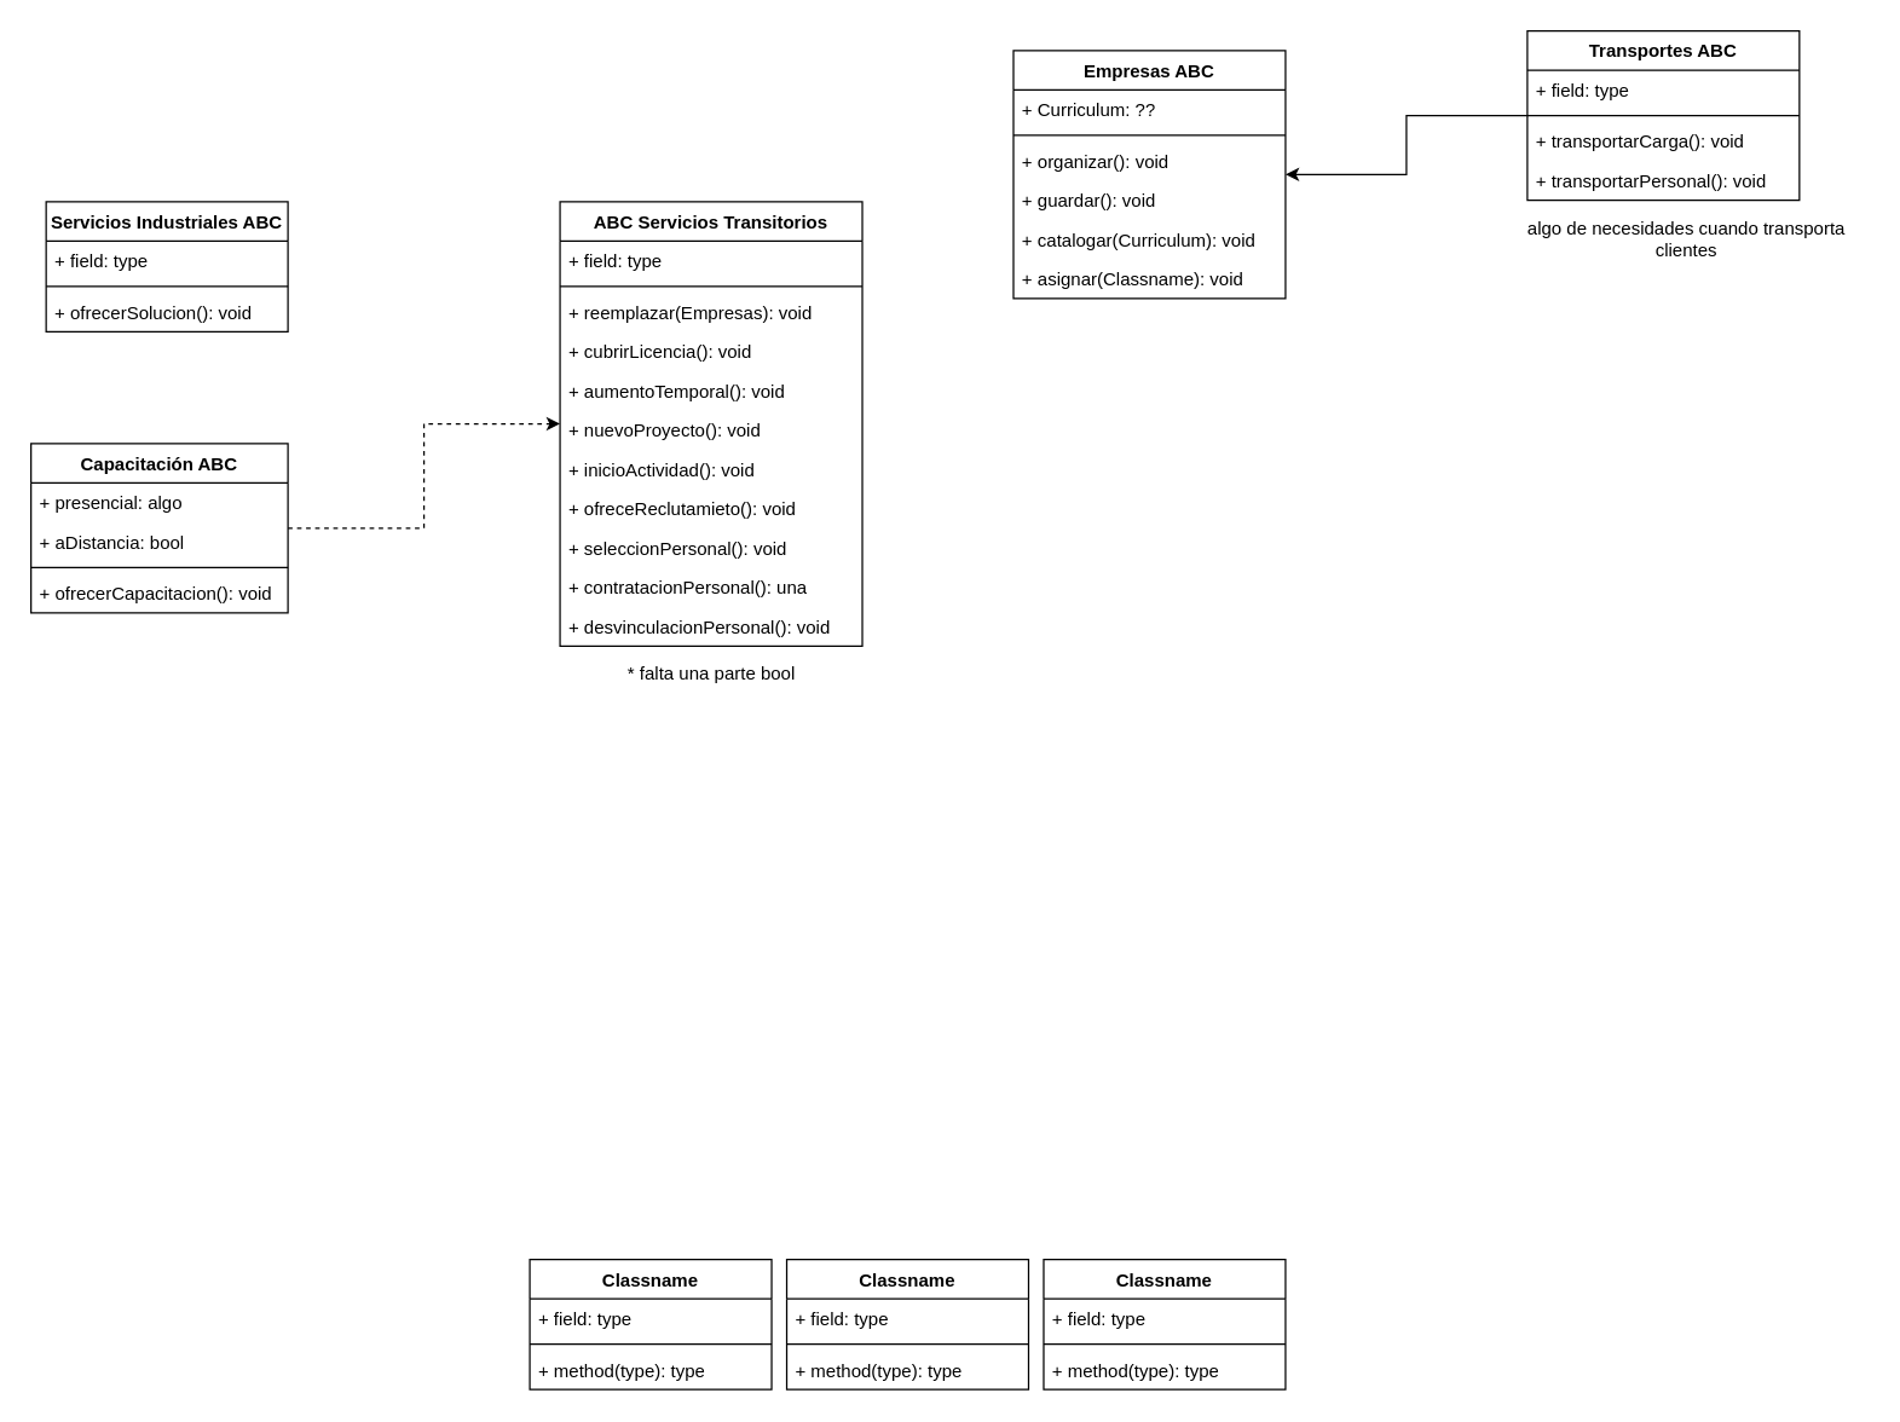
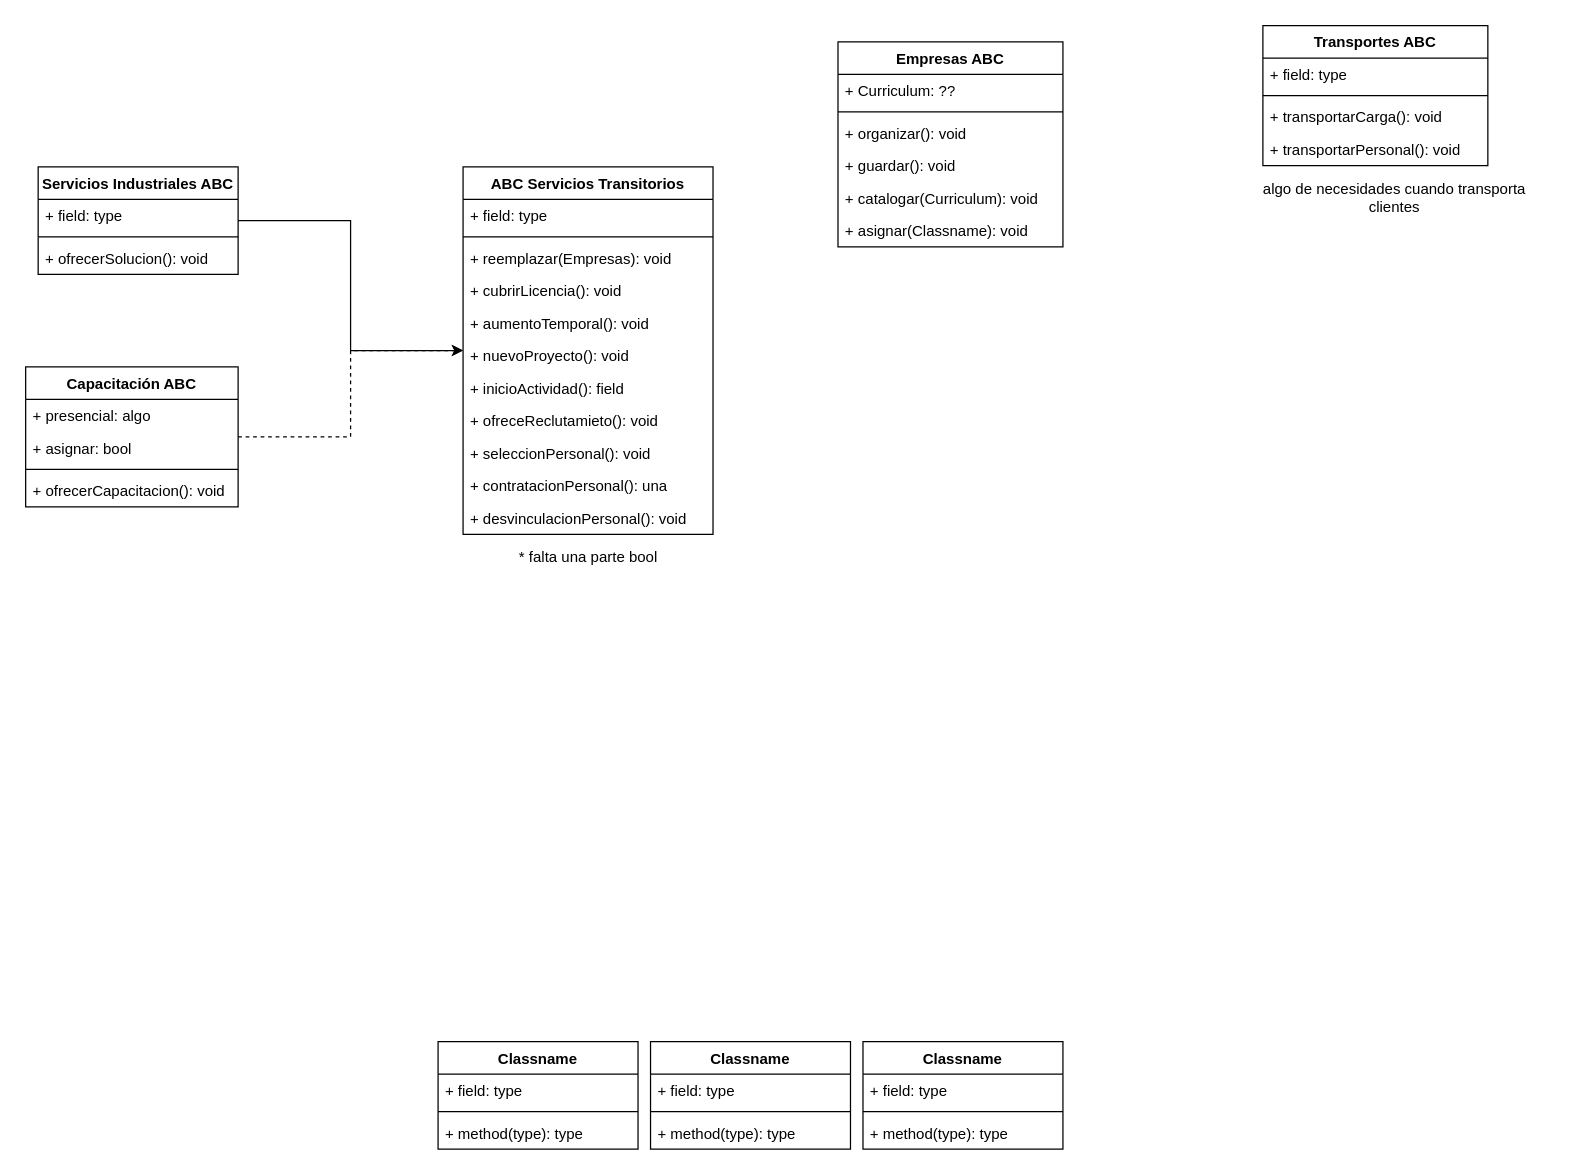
  <mxCell id="0" />
  <mxCell id="1" parent="0" />
- <mxCell id="2" style="edgeStyle=orthogonalEdgeStyle;rounded=0;orthogonalLoop=1;jettySize=auto;html=1;" edge="1" parent="1" source="3" target="39"><mxGeometry relative="1" as="geometry" /></mxCell>
  <mxCell id="3" value="Transportes ABC" style="swimlane;fontStyle=1;align=center;verticalAlign=top;childLayout=stackLayout;horizontal=1;startSize=26;horizontalStack=0;resizeParent=1;resizeParentMax=0;resizeLast=0;collapsible=1;marginBottom=0;whiteSpace=wrap;html=1;" vertex="1" parent="1"><mxGeometry x="1010" y="20" width="180" height="112" as="geometry" /></mxCell>
  <mxCell id="4" value="+ field: type" style="text;strokeColor=none;fillColor=none;align=left;verticalAlign=top;spacingLeft=4;spacingRight=4;overflow=hidden;rotatable=0;points=[[0,0.5],[1,0.5]];portConstraint=eastwest;whiteSpace=wrap;html=1;" vertex="1" parent="3"><mxGeometry y="26" width="180" height="26" as="geometry" /></mxCell>
  <mxCell id="5" value="" style="line;strokeWidth=1;fillColor=none;align=left;verticalAlign=middle;spacingTop=-1;spacingLeft=3;spacingRight=3;rotatable=0;labelPosition=right;points=[];portConstraint=eastwest;strokeColor=inherit;" vertex="1" parent="3"><mxGeometry y="52" width="180" height="8" as="geometry" /></mxCell>
  <mxCell id="6" value="+ transportarCarga(): void" style="text;strokeColor=none;fillColor=none;align=left;verticalAlign=top;spacingLeft=4;spacingRight=4;overflow=hidden;rotatable=0;points=[[0,0.5],[1,0.5]];portConstraint=eastwest;whiteSpace=wrap;html=1;" vertex="1" parent="3"><mxGeometry y="60" width="180" height="26" as="geometry" /></mxCell>
  <mxCell id="7" value="+ transportarPersonal(): void" style="text;strokeColor=none;fillColor=none;align=left;verticalAlign=top;spacingLeft=4;spacingRight=4;overflow=hidden;rotatable=0;points=[[0,0.5],[1,0.5]];portConstraint=eastwest;whiteSpace=wrap;html=1;" vertex="1" parent="3"><mxGeometry y="86" width="180" height="26" as="geometry" /></mxCell>
  <mxCell id="8" value="ABC Servicios Transitorios" style="swimlane;fontStyle=1;align=center;verticalAlign=top;childLayout=stackLayout;horizontal=1;startSize=26;horizontalStack=0;resizeParent=1;resizeParentMax=0;resizeLast=0;collapsible=1;marginBottom=0;whiteSpace=wrap;html=1;gradientColor=none;" vertex="1" parent="1"><mxGeometry x="370" y="133" width="200" height="294" as="geometry" /></mxCell>
  <mxCell id="9" value="+ field: type" style="text;strokeColor=none;fillColor=none;align=left;verticalAlign=top;spacingLeft=4;spacingRight=4;overflow=hidden;rotatable=0;points=[[0,0.5],[1,0.5]];portConstraint=eastwest;whiteSpace=wrap;html=1;" vertex="1" parent="8"><mxGeometry y="26" width="200" height="26" as="geometry" /></mxCell>
  <mxCell id="10" value="" style="line;strokeWidth=1;fillColor=none;align=left;verticalAlign=middle;spacingTop=-1;spacingLeft=3;spacingRight=3;rotatable=0;labelPosition=right;points=[];portConstraint=eastwest;strokeColor=inherit;" vertex="1" parent="8"><mxGeometry y="52" width="200" height="8" as="geometry" /></mxCell>
  <mxCell id="11" value="+ reemplazar(Empresas): void" style="text;strokeColor=none;fillColor=none;align=left;verticalAlign=top;spacingLeft=4;spacingRight=4;overflow=hidden;rotatable=0;points=[[0,0.5],[1,0.5]];portConstraint=eastwest;whiteSpace=wrap;html=1;" vertex="1" parent="8"><mxGeometry y="60" width="200" height="26" as="geometry" /></mxCell>
  <mxCell id="12" value="&lt;div&gt;+ cubrirLicencia(): void&lt;/div&gt;" style="text;strokeColor=none;fillColor=none;align=left;verticalAlign=top;spacingLeft=4;spacingRight=4;overflow=hidden;rotatable=0;points=[[0,0.5],[1,0.5]];portConstraint=eastwest;whiteSpace=wrap;html=1;" vertex="1" parent="8"><mxGeometry y="86" width="200" height="26" as="geometry" /></mxCell>
  <mxCell id="13" value="+ aumentoTemporal(): void" style="text;strokeColor=none;fillColor=none;align=left;verticalAlign=top;spacingLeft=4;spacingRight=4;overflow=hidden;rotatable=0;points=[[0,0.5],[1,0.5]];portConstraint=eastwest;whiteSpace=wrap;html=1;" vertex="1" parent="8"><mxGeometry y="112" width="200" height="26" as="geometry" /></mxCell>
  <mxCell id="14" value="+ nuevoProyecto(): void" style="text;strokeColor=none;fillColor=none;align=left;verticalAlign=top;spacingLeft=4;spacingRight=4;overflow=hidden;rotatable=0;points=[[0,0.5],[1,0.5]];portConstraint=eastwest;whiteSpace=wrap;html=1;" vertex="1" parent="8"><mxGeometry y="138" width="200" height="26" as="geometry" /></mxCell>
- <mxCell id="15" value="+ inicioActividad(): void" style="text;strokeColor=none;fillColor=none;align=left;verticalAlign=top;spacingLeft=4;spacingRight=4;overflow=hidden;rotatable=0;points=[[0,0.5],[1,0.5]];portConstraint=eastwest;whiteSpace=wrap;html=1;" vertex="1" parent="8"><mxGeometry y="164" width="200" height="26" as="geometry" /></mxCell>
+ <mxCell id="15" value="+ inicioActividad(): field" style="text;strokeColor=none;fillColor=none;align=left;verticalAlign=top;spacingLeft=4;spacingRight=4;overflow=hidden;rotatable=0;points=[[0,0.5],[1,0.5]];portConstraint=eastwest;whiteSpace=wrap;html=1;" vertex="1" parent="8"><mxGeometry y="164" width="200" height="26" as="geometry" /></mxCell>
  <mxCell id="16" value="+ ofreceReclutamieto(): void" style="text;strokeColor=none;fillColor=none;align=left;verticalAlign=top;spacingLeft=4;spacingRight=4;overflow=hidden;rotatable=0;points=[[0,0.5],[1,0.5]];portConstraint=eastwest;whiteSpace=wrap;html=1;" vertex="1" parent="8"><mxGeometry y="190" width="200" height="26" as="geometry" /></mxCell>
  <mxCell id="17" value="+ seleccionPersonal(): void" style="text;strokeColor=none;fillColor=none;align=left;verticalAlign=top;spacingLeft=4;spacingRight=4;overflow=hidden;rotatable=0;points=[[0,0.5],[1,0.5]];portConstraint=eastwest;whiteSpace=wrap;html=1;" vertex="1" parent="8"><mxGeometry y="216" width="200" height="26" as="geometry" /></mxCell>
  <mxCell id="18" value="+ contratacionPersonal(): una" style="text;strokeColor=none;fillColor=none;align=left;verticalAlign=top;spacingLeft=4;spacingRight=4;overflow=hidden;rotatable=0;points=[[0,0.5],[1,0.5]];portConstraint=eastwest;whiteSpace=wrap;html=1;" vertex="1" parent="8"><mxGeometry y="242" width="200" height="26" as="geometry" /></mxCell>
  <mxCell id="19" value="+ desvinculacionPersonal(): void" style="text;strokeColor=none;fillColor=none;align=left;verticalAlign=top;spacingLeft=4;spacingRight=4;overflow=hidden;rotatable=0;points=[[0,0.5],[1,0.5]];portConstraint=eastwest;whiteSpace=wrap;html=1;" vertex="1" parent="8"><mxGeometry y="268" width="200" height="26" as="geometry" /></mxCell>
+ <mxCell id="20" style="edgeStyle=orthogonalEdgeStyle;rounded=0;orthogonalLoop=1;jettySize=auto;html=1;" edge="1" parent="1" source="21" target="8"><mxGeometry relative="1" as="geometry" /></mxCell>
  <mxCell id="21" value="Servicios Industriales ABC" style="swimlane;fontStyle=1;align=center;verticalAlign=top;childLayout=stackLayout;horizontal=1;startSize=26;horizontalStack=0;resizeParent=1;resizeParentMax=0;resizeLast=0;collapsible=1;marginBottom=0;whiteSpace=wrap;html=1;" vertex="1" parent="1"><mxGeometry x="30" y="133" width="160" height="86" as="geometry" /></mxCell>
  <mxCell id="22" value="+ field: type" style="text;strokeColor=none;fillColor=none;align=left;verticalAlign=top;spacingLeft=4;spacingRight=4;overflow=hidden;rotatable=0;points=[[0,0.5],[1,0.5]];portConstraint=eastwest;whiteSpace=wrap;html=1;" vertex="1" parent="21"><mxGeometry y="26" width="160" height="26" as="geometry" /></mxCell>
  <mxCell id="23" value="" style="line;strokeWidth=1;fillColor=none;align=left;verticalAlign=middle;spacingTop=-1;spacingLeft=3;spacingRight=3;rotatable=0;labelPosition=right;points=[];portConstraint=eastwest;strokeColor=inherit;" vertex="1" parent="21"><mxGeometry y="52" width="160" height="8" as="geometry" /></mxCell>
  <mxCell id="24" value="+ ofrecerSolucion(): void" style="text;strokeColor=none;fillColor=none;align=left;verticalAlign=top;spacingLeft=4;spacingRight=4;overflow=hidden;rotatable=0;points=[[0,0.5],[1,0.5]];portConstraint=eastwest;whiteSpace=wrap;html=1;" vertex="1" parent="21"><mxGeometry y="60" width="160" height="26" as="geometry" /></mxCell>
  <mxCell id="25" style="edgeStyle=orthogonalEdgeStyle;rounded=0;orthogonalLoop=1;jettySize=auto;html=1;dashed=1;" edge="1" parent="1" source="26" target="8"><mxGeometry relative="1" as="geometry" /></mxCell>
  <mxCell id="26" value="Capacitación ABC" style="swimlane;fontStyle=1;align=center;verticalAlign=top;childLayout=stackLayout;horizontal=1;startSize=26;horizontalStack=0;resizeParent=1;resizeParentMax=0;resizeLast=0;collapsible=1;marginBottom=0;whiteSpace=wrap;html=1;" vertex="1" parent="1"><mxGeometry x="20" y="293" width="170" height="112" as="geometry" /></mxCell>
  <mxCell id="27" value="+ presencial: algo" style="text;strokeColor=none;fillColor=none;align=left;verticalAlign=top;spacingLeft=4;spacingRight=4;overflow=hidden;rotatable=0;points=[[0,0.5],[1,0.5]];portConstraint=eastwest;whiteSpace=wrap;html=1;" vertex="1" parent="26"><mxGeometry y="26" width="170" height="26" as="geometry" /></mxCell>
- <mxCell id="28" value="+ aDistancia: bool" style="text;strokeColor=none;fillColor=none;align=left;verticalAlign=top;spacingLeft=4;spacingRight=4;overflow=hidden;rotatable=0;points=[[0,0.5],[1,0.5]];portConstraint=eastwest;whiteSpace=wrap;html=1;" vertex="1" parent="26"><mxGeometry y="52" width="170" height="26" as="geometry" /></mxCell>
+ <mxCell id="28" value="+ asignar: bool" style="text;strokeColor=none;fillColor=none;align=left;verticalAlign=top;spacingLeft=4;spacingRight=4;overflow=hidden;rotatable=0;points=[[0,0.5],[1,0.5]];portConstraint=eastwest;whiteSpace=wrap;html=1;" vertex="1" parent="26"><mxGeometry y="52" width="170" height="26" as="geometry" /></mxCell>
  <mxCell id="29" value="" style="line;strokeWidth=1;fillColor=none;align=left;verticalAlign=middle;spacingTop=-1;spacingLeft=3;spacingRight=3;rotatable=0;labelPosition=right;points=[];portConstraint=eastwest;strokeColor=inherit;" vertex="1" parent="26"><mxGeometry y="78" width="170" height="8" as="geometry" /></mxCell>
  <mxCell id="30" value="+ ofrecerCapacitacion(): void" style="text;strokeColor=none;fillColor=none;align=left;verticalAlign=top;spacingLeft=4;spacingRight=4;overflow=hidden;rotatable=0;points=[[0,0.5],[1,0.5]];portConstraint=eastwest;whiteSpace=wrap;html=1;" vertex="1" parent="26"><mxGeometry y="86" width="170" height="26" as="geometry" /></mxCell>
  <mxCell id="31" value="Classname" style="swimlane;fontStyle=1;align=center;verticalAlign=top;childLayout=stackLayout;horizontal=1;startSize=26;horizontalStack=0;resizeParent=1;resizeParentMax=0;resizeLast=0;collapsible=1;marginBottom=0;whiteSpace=wrap;html=1;" vertex="1" parent="1"><mxGeometry x="520" y="833" width="160" height="86" as="geometry" /></mxCell>
  <mxCell id="32" value="+ field: type" style="text;strokeColor=none;fillColor=none;align=left;verticalAlign=top;spacingLeft=4;spacingRight=4;overflow=hidden;rotatable=0;points=[[0,0.5],[1,0.5]];portConstraint=eastwest;whiteSpace=wrap;html=1;" vertex="1" parent="31"><mxGeometry y="26" width="160" height="26" as="geometry" /></mxCell>
  <mxCell id="33" value="" style="line;strokeWidth=1;fillColor=none;align=left;verticalAlign=middle;spacingTop=-1;spacingLeft=3;spacingRight=3;rotatable=0;labelPosition=right;points=[];portConstraint=eastwest;strokeColor=inherit;" vertex="1" parent="31"><mxGeometry y="52" width="160" height="8" as="geometry" /></mxCell>
  <mxCell id="34" value="+ method(type): type" style="text;strokeColor=none;fillColor=none;align=left;verticalAlign=top;spacingLeft=4;spacingRight=4;overflow=hidden;rotatable=0;points=[[0,0.5],[1,0.5]];portConstraint=eastwest;whiteSpace=wrap;html=1;" vertex="1" parent="31"><mxGeometry y="60" width="160" height="26" as="geometry" /></mxCell>
  <mxCell id="35" value="Classname" style="swimlane;fontStyle=1;align=center;verticalAlign=top;childLayout=stackLayout;horizontal=1;startSize=26;horizontalStack=0;resizeParent=1;resizeParentMax=0;resizeLast=0;collapsible=1;marginBottom=0;whiteSpace=wrap;html=1;" vertex="1" parent="1"><mxGeometry x="690" y="833" width="160" height="86" as="geometry" /></mxCell>
  <mxCell id="36" value="+ field: type" style="text;strokeColor=none;fillColor=none;align=left;verticalAlign=top;spacingLeft=4;spacingRight=4;overflow=hidden;rotatable=0;points=[[0,0.5],[1,0.5]];portConstraint=eastwest;whiteSpace=wrap;html=1;" vertex="1" parent="35"><mxGeometry y="26" width="160" height="26" as="geometry" /></mxCell>
  <mxCell id="37" value="" style="line;strokeWidth=1;fillColor=none;align=left;verticalAlign=middle;spacingTop=-1;spacingLeft=3;spacingRight=3;rotatable=0;labelPosition=right;points=[];portConstraint=eastwest;strokeColor=inherit;" vertex="1" parent="35"><mxGeometry y="52" width="160" height="8" as="geometry" /></mxCell>
  <mxCell id="38" value="+ method(type): type" style="text;strokeColor=none;fillColor=none;align=left;verticalAlign=top;spacingLeft=4;spacingRight=4;overflow=hidden;rotatable=0;points=[[0,0.5],[1,0.5]];portConstraint=eastwest;whiteSpace=wrap;html=1;" vertex="1" parent="35"><mxGeometry y="60" width="160" height="26" as="geometry" /></mxCell>
  <mxCell id="39" value="Empresas ABC" style="swimlane;fontStyle=1;align=center;verticalAlign=top;childLayout=stackLayout;horizontal=1;startSize=26;horizontalStack=0;resizeParent=1;resizeParentMax=0;resizeLast=0;collapsible=1;marginBottom=0;whiteSpace=wrap;html=1;" vertex="1" parent="1"><mxGeometry x="670" y="33" width="180" height="164" as="geometry" /></mxCell>
  <mxCell id="40" value="+ Curriculum: ??" style="text;strokeColor=none;fillColor=none;align=left;verticalAlign=top;spacingLeft=4;spacingRight=4;overflow=hidden;rotatable=0;points=[[0,0.5],[1,0.5]];portConstraint=eastwest;whiteSpace=wrap;html=1;" vertex="1" parent="39"><mxGeometry y="26" width="180" height="26" as="geometry" /></mxCell>
  <mxCell id="41" value="" style="line;strokeWidth=1;fillColor=none;align=left;verticalAlign=middle;spacingTop=-1;spacingLeft=3;spacingRight=3;rotatable=0;labelPosition=right;points=[];portConstraint=eastwest;strokeColor=inherit;" vertex="1" parent="39"><mxGeometry y="52" width="180" height="8" as="geometry" /></mxCell>
  <mxCell id="42" value="+ organizar(): void" style="text;strokeColor=none;fillColor=none;align=left;verticalAlign=top;spacingLeft=4;spacingRight=4;overflow=hidden;rotatable=0;points=[[0,0.5],[1,0.5]];portConstraint=eastwest;whiteSpace=wrap;html=1;" vertex="1" parent="39"><mxGeometry y="60" width="180" height="26" as="geometry" /></mxCell>
  <mxCell id="43" value="+ guardar(): void" style="text;strokeColor=none;fillColor=none;align=left;verticalAlign=top;spacingLeft=4;spacingRight=4;overflow=hidden;rotatable=0;points=[[0,0.5],[1,0.5]];portConstraint=eastwest;whiteSpace=wrap;html=1;" vertex="1" parent="39"><mxGeometry y="86" width="180" height="26" as="geometry" /></mxCell>
  <mxCell id="44" value="+ catalogar(Curriculum): void" style="text;strokeColor=none;fillColor=none;align=left;verticalAlign=top;spacingLeft=4;spacingRight=4;overflow=hidden;rotatable=0;points=[[0,0.5],[1,0.5]];portConstraint=eastwest;whiteSpace=wrap;html=1;" vertex="1" parent="39"><mxGeometry y="112" width="180" height="26" as="geometry" /></mxCell>
  <mxCell id="45" value="+ asignar(Classname): void" style="text;strokeColor=none;fillColor=none;align=left;verticalAlign=top;spacingLeft=4;spacingRight=4;overflow=hidden;rotatable=0;points=[[0,0.5],[1,0.5]];portConstraint=eastwest;whiteSpace=wrap;html=1;" vertex="1" parent="39"><mxGeometry y="138" width="180" height="26" as="geometry" /></mxCell>
  <mxCell id="46" value="Classname" style="swimlane;fontStyle=1;align=center;verticalAlign=top;childLayout=stackLayout;horizontal=1;startSize=26;horizontalStack=0;resizeParent=1;resizeParentMax=0;resizeLast=0;collapsible=1;marginBottom=0;whiteSpace=wrap;html=1;" vertex="1" parent="1"><mxGeometry x="350" y="833" width="160" height="86" as="geometry" /></mxCell>
  <mxCell id="47" value="+ field: type" style="text;strokeColor=none;fillColor=none;align=left;verticalAlign=top;spacingLeft=4;spacingRight=4;overflow=hidden;rotatable=0;points=[[0,0.5],[1,0.5]];portConstraint=eastwest;whiteSpace=wrap;html=1;" vertex="1" parent="46"><mxGeometry y="26" width="160" height="26" as="geometry" /></mxCell>
  <mxCell id="48" value="" style="line;strokeWidth=1;fillColor=none;align=left;verticalAlign=middle;spacingTop=-1;spacingLeft=3;spacingRight=3;rotatable=0;labelPosition=right;points=[];portConstraint=eastwest;strokeColor=inherit;" vertex="1" parent="46"><mxGeometry y="52" width="160" height="8" as="geometry" /></mxCell>
  <mxCell id="49" value="+ method(type): type" style="text;strokeColor=none;fillColor=none;align=left;verticalAlign=top;spacingLeft=4;spacingRight=4;overflow=hidden;rotatable=0;points=[[0,0.5],[1,0.5]];portConstraint=eastwest;whiteSpace=wrap;html=1;" vertex="1" parent="46"><mxGeometry y="60" width="160" height="26" as="geometry" /></mxCell>
  <mxCell id="50" value="* falta una parte bool" style="text;html=1;align=center;verticalAlign=middle;resizable=0;points=[];autosize=1;strokeColor=none;fillColor=none;" vertex="1" parent="1"><mxGeometry x="400" y="431" width="140" height="30" as="geometry" /></mxCell>
  <mxCell id="51" value="&lt;div&gt;algo de necesidades cuando transporta&lt;/div&gt;&lt;div&gt;clientes&lt;br&gt;&lt;/div&gt;" style="text;html=1;align=center;verticalAlign=middle;resizable=0;points=[];autosize=1;strokeColor=none;fillColor=none;" vertex="1" parent="1"><mxGeometry x="995" y="138" width="240" height="40" as="geometry" /></mxCell>
